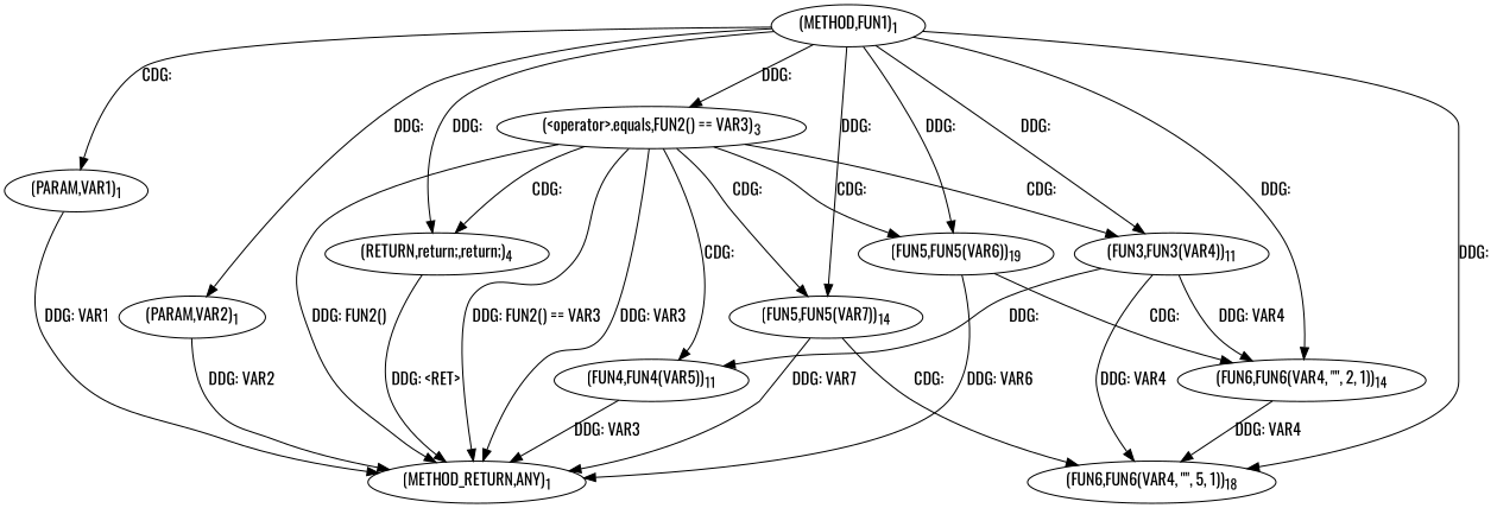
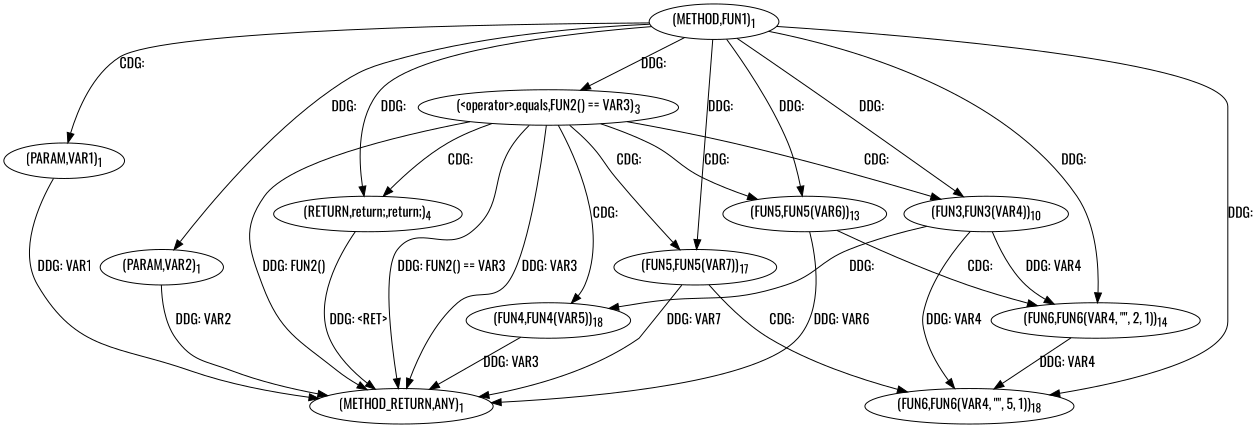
  digraph {
    fontname=Oswald
    node [fontname=Oswald]
    edge [fontname=Oswald]
    n1 [label=<(METHOD,FUN1)<SUB>1</SUB>>]
    n2 [label=<(PARAM,VAR1)<SUB>1</SUB>>]
    n3 [label=<(PARAM,VAR2)<SUB>1</SUB>>]
-   n4 [label=<(FUN3,FUN3(VAR4))<SUB>11</SUB>>]
+   n4 [label=<(FUN3,FUN3(VAR4))<SUB>10</SUB>>]
    n5 [label=<(&lt;operator&gt;.equals,FUN2() == VAR3)<SUB>3</SUB>>]
-   n6 [label=<(FUN5,FUN5(VAR6))<SUB>19</SUB>>]
-   n7 [label=<(FUN5,FUN5(VAR7))<SUB>14</SUB>>]
+   n6 [label=<(FUN5,FUN5(VAR6))<SUB>13</SUB>>]
+   n7 [label=<(FUN5,FUN5(VAR7))<SUB>17</SUB>>]
    n8 [label=<(RETURN,return;,return;)<SUB>4</SUB>>]
    n9 [label=<(FUN6,FUN6(VAR4, &quot;&quot;, 2, 1))<SUB>14</SUB>>]
    n10 [label=<(FUN6,FUN6(VAR4, &quot;&quot;, 5, 1))<SUB>18</SUB>>]
    n11 [label=<(METHOD_RETURN,ANY)<SUB>1</SUB>>]
-   n12 [label=<(FUN4,FUN4(VAR5))<SUB>11</SUB>>]
+   n12 [label=<(FUN4,FUN4(VAR5))<SUB>18</SUB>>]
    n1 -> n2 [label="CDG: "]
    n1 -> n3 [label="DDG: "]
    n1 -> n4 [label="DDG: "]
    n1 -> n5 [label="DDG: "]
    n1 -> n6 [label="DDG: "]
    n1 -> n7 [label="DDG: "]
    n1 -> n8 [label="DDG: "]
    n1 -> n9 [label="DDG: "]
    n1 -> n10 [label="DDG: "]
    n2 -> n11 [label="DDG: VAR1"]
    n3 -> n11 [label="DDG: VAR2"]
    n4 -> n9 [label="DDG: VAR4"]
    n4 -> n10 [label="DDG: VAR4"]
    n4 -> n12 [label="DDG: "]
    n5 -> n4 [label="CDG: "]
    n5 -> n6 [label="CDG: "]
    n5 -> n7 [label="CDG: "]
    n5 -> n8 [label="CDG: "]
    n5 -> n11 [label="DDG: FUN2()"]
    n5 -> n11 [label="DDG: FUN2() == VAR3"]
    n5 -> n11 [label="DDG: VAR3"]
    n5 -> n12 [label="CDG: "]
    n6 -> n9 [label="CDG: "]
    n6 -> n11 [label="DDG: VAR6"]
    n7 -> n10 [label="CDG: "]
    n7 -> n11 [label="DDG: VAR7"]
    n8 -> n11 [label="DDG: &lt;RET&gt;"]
    n9 -> n10 [label="DDG: VAR4"]
    n12 -> n11 [label="DDG: VAR3"]
  }
